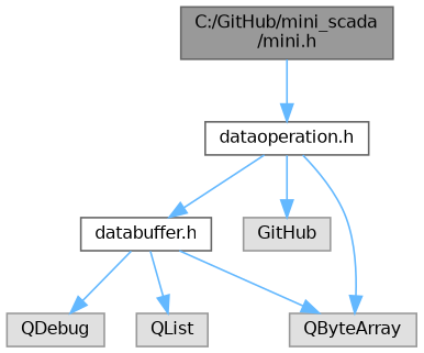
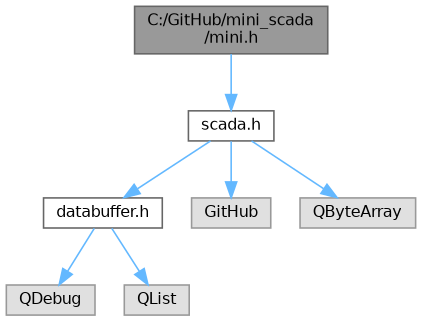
  digraph {
    node [color=grey60 fillcolor="#E0E0E0" fontname=Helvetica fontsize=10 shape=box style=filled]
    edge [color=steelblue1 fontname=Helvetica fontsize=10 labelfontname=Helvetica labelfontsize=10 style=solid]
    n1 [color=gray40 fillcolor=grey60 fontcolor=black height=0.2 label="C:/GitHub/mini_scada\l/mini.h" width=0.4]
-   n2 [color=grey40 fillcolor=white height=0.2 label="dataoperation.h" width=0.4]
+   n2 [color=grey40 fillcolor=white height=0.2 label="scada.h" width=0.4]
    n3 [color=grey40 fillcolor=white height=0.2 label="databuffer.h" width=0.4]
    n4 [height=0.2 label=GitHub width=0.4]
    n5 [height=0.2 label=QByteArray width=0.4]
    n6 [height=0.2 label=QDebug width=0.4]
    n7 [height=0.2 label=QList width=0.4]
    n1 -> n2
    n2 -> n3
    n2 -> n4
    n2 -> n5
-   n3 -> n5
    n3 -> n6
    n3 -> n7
  }
